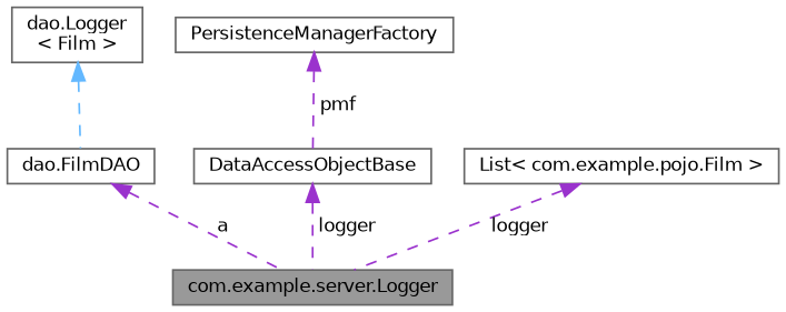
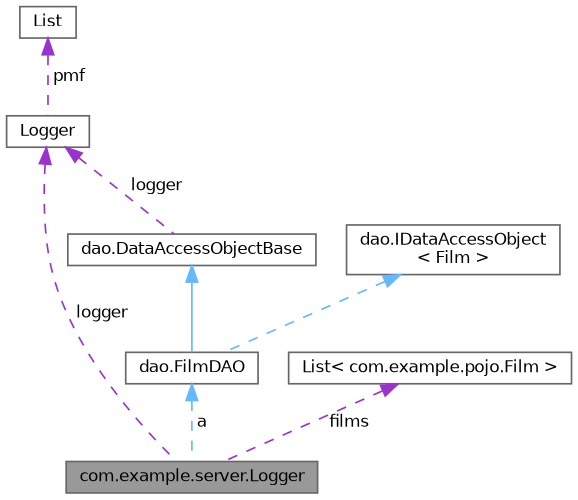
  digraph {
    node [color=gray40 fillcolor=white fontname=Helvetica fontsize=10 shape=box style=filled]
    edge [color=darkorchid3 dir=back fontname=Helvetica fontsize=10 labelfontname=Helvetica labelfontsize=10 style=dashed]
    n1 [fillcolor=grey60 fontcolor=black height=0.2 label="com.example.server.Logger" width=0.4]
    n2 [height=0.2 label="dao.FilmDAO" width=0.4]
-   n4 [height=0.2 label=DataAccessObjectBase width=0.4]
-   n5 [height=0.2 label=PersistenceManagerFactory width=0.4]
-   n6 [height=0.2 label="dao.Logger\l\< Film \>" width=0.4]
+   n3 [height=0.2 label="dao.DataAccessObjectBase" width=0.4]
+   n4 [height=0.2 label=Logger width=0.4]
+   n5 [height=0.2 label=List width=0.4]
+   n6 [height=0.2 label="dao.IDataAccessObject\l\< Film \>" width=0.4]
    n7 [height=0.2 label="List\< com.example.pojo.Film \>" width=0.4]
-   n2 -> n1 [label=" a"]
+   n2 -> n1 [color=steelblue1 label=" a"]
+   n3 -> n2 [color=steelblue1 style=solid]
    n4 -> n1 [label=" logger"]
+   n4 -> n3 [label=" logger"]
    n5 -> n4 [label=" pmf"]
    n6 -> n2 [color=steelblue1]
-   n7 -> n1 [label=" logger"]
+   n7 -> n1 [label=" films"]
  }
